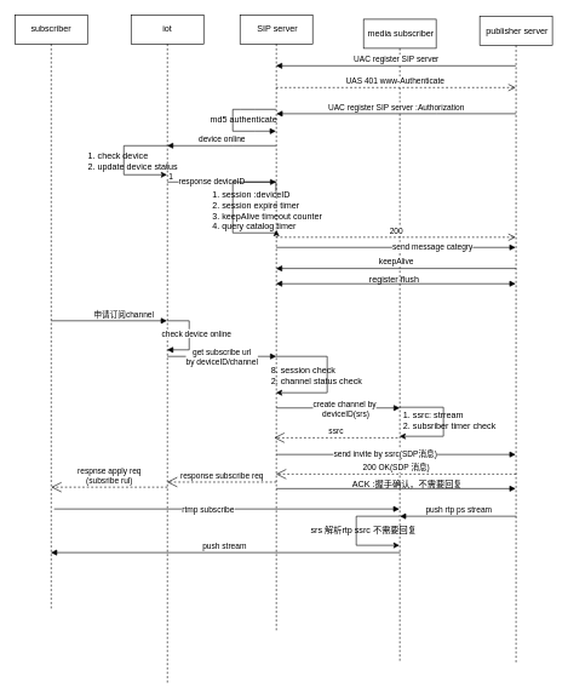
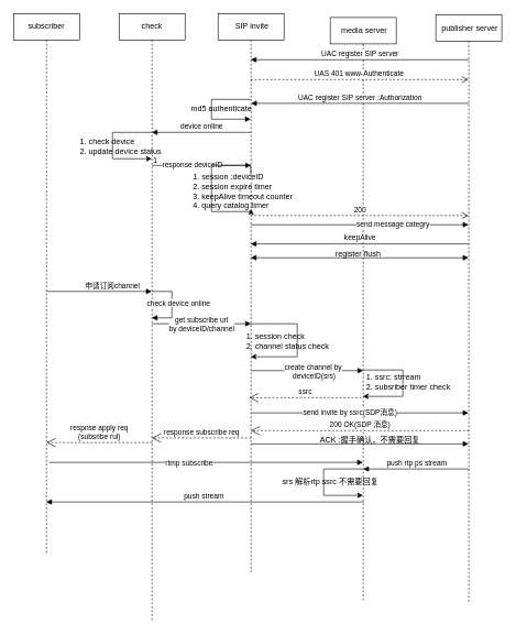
  <mxCell id="0" />
  <mxCell id="1" parent="0" />
  <mxCell id="2" value="subscriber" style="shape=umlLifeline;perimeter=lifelinePerimeter;whiteSpace=wrap;html=1;container=1;collapsible=0;recursiveResize=0;outlineConnect=0;" parent="1" vertex="1"><mxGeometry x="20" y="20" width="100" height="820" as="geometry" /></mxCell>
  <mxCell id="3" value="申请订阅channel" style="html=1;verticalAlign=bottom;endArrow=block;rounded=0;" parent="2" edge="1"><mxGeometry x="0.254" width="80" relative="1" as="geometry"><mxPoint x="50" y="421" as="sourcePoint" /><mxPoint x="209.5" y="421" as="targetPoint" /><mxPoint as="offset" /></mxGeometry></mxCell>
- <mxCell id="4" value="&amp;nbsp;SIP server" style="shape=umlLifeline;perimeter=lifelinePerimeter;whiteSpace=wrap;html=1;container=1;collapsible=0;recursiveResize=0;outlineConnect=0;" parent="1" vertex="1"><mxGeometry x="330" y="20" width="100" height="850" as="geometry" /></mxCell>
+ <mxCell id="4" value="&amp;nbsp;SIP invite" style="shape=umlLifeline;perimeter=lifelinePerimeter;whiteSpace=wrap;html=1;container=1;collapsible=0;recursiveResize=0;outlineConnect=0;" parent="1" vertex="1"><mxGeometry x="330" y="20" width="100" height="850" as="geometry" /></mxCell>
  <mxCell id="5" value="md5 authenticate" style="text;html=1;align=center;verticalAlign=middle;resizable=0;points=[];autosize=1;strokeColor=none;fillColor=none;" vertex="1" parent="4"><mxGeometry x="-50" y="134" width="110" height="20" as="geometry" /></mxCell>
  <mxCell id="6" value="" style="endArrow=block;endFill=1;html=1;edgeStyle=orthogonalEdgeStyle;align=left;verticalAlign=top;rounded=0;" edge="1" parent="4"><mxGeometry x="-1" relative="1" as="geometry"><mxPoint x="-100" y="230" as="sourcePoint" /><mxPoint x="50" y="230" as="targetPoint" /></mxGeometry></mxCell>
  <mxCell id="7" value="1" style="edgeLabel;resizable=0;html=1;align=left;verticalAlign=bottom;" connectable="0" vertex="1" parent="6"><mxGeometry x="-1" relative="1" as="geometry" /></mxCell>
  <mxCell id="8" value="response deviceID" style="edgeLabel;html=1;align=center;verticalAlign=middle;resizable=0;points=[];" vertex="1" connectable="0" parent="6"><mxGeometry x="-0.2" y="2" relative="1" as="geometry"><mxPoint as="offset" /></mxGeometry></mxCell>
  <mxCell id="9" value="" style="html=1;verticalAlign=bottom;endArrow=block;rounded=0;" edge="1" parent="4"><mxGeometry width="80" relative="1" as="geometry"><mxPoint x="-100" y="470" as="sourcePoint" /><mxPoint x="50" y="470" as="targetPoint" /></mxGeometry></mxCell>
  <mxCell id="10" value="get subscribe url &lt;br&gt;by deviceID/channel" style="edgeLabel;html=1;align=center;verticalAlign=middle;resizable=0;points=[];" vertex="1" connectable="0" parent="9"><mxGeometry x="-0.208" relative="1" as="geometry"><mxPoint x="15" as="offset" /></mxGeometry></mxCell>
  <mxCell id="11" value="response subscribe req" style="endArrow=open;endSize=12;dashed=1;html=1;rounded=0;verticalAlign=bottom;" edge="1" parent="4"><mxGeometry width="160" relative="1" as="geometry"><mxPoint x="50" y="643" as="sourcePoint" /><mxPoint x="-100.5" y="643" as="targetPoint" /><Array as="points"><mxPoint x="-39.5" y="643" /></Array></mxGeometry></mxCell>
- <mxCell id="12" value="&amp;nbsp;media subscriber" style="shape=umlLifeline;perimeter=lifelinePerimeter;whiteSpace=wrap;html=1;container=1;collapsible=0;recursiveResize=0;outlineConnect=0;" parent="1" vertex="1"><mxGeometry x="500" y="26" width="100" height="884" as="geometry" /></mxCell>
+ <mxCell id="12" value="&amp;nbsp;media server" style="shape=umlLifeline;perimeter=lifelinePerimeter;whiteSpace=wrap;html=1;container=1;collapsible=0;recursiveResize=0;outlineConnect=0;" parent="1" vertex="1"><mxGeometry x="500" y="26" width="100" height="884" as="geometry" /></mxCell>
  <mxCell id="13" value="UAC register SIP server :Authorization" style="html=1;verticalAlign=bottom;endArrow=block;rounded=0;" parent="12" edge="1"><mxGeometry width="80" relative="1" as="geometry"><mxPoint x="210" y="130" as="sourcePoint" /><mxPoint x="-120" y="130" as="targetPoint" /><Array as="points"><mxPoint x="100.5" y="130" /></Array></mxGeometry></mxCell>
  <mxCell id="14" value="" style="html=1;verticalAlign=bottom;endArrow=block;rounded=0;" edge="1" parent="12"><mxGeometry width="80" relative="1" as="geometry"><mxPoint x="-120" y="535" as="sourcePoint" /><mxPoint x="50" y="535" as="targetPoint" /></mxGeometry></mxCell>
  <mxCell id="15" value="create channel by&lt;br&gt;&amp;nbsp;deviceID(srs)" style="edgeLabel;html=1;align=center;verticalAlign=middle;resizable=0;points=[];" vertex="1" connectable="0" parent="14"><mxGeometry x="0.099" y="-1" relative="1" as="geometry"><mxPoint as="offset" /></mxGeometry></mxCell>
  <mxCell id="16" value="" style="edgeStyle=segmentEdgeStyle;endArrow=classic;html=1;rounded=0;verticalAlign=bottom;" edge="1" parent="12"><mxGeometry width="50" height="50" relative="1" as="geometry"><mxPoint x="49.5" y="684" as="sourcePoint" /><mxPoint x="49.5" y="724" as="targetPoint" /><Array as="points"><mxPoint x="-10" y="684" /><mxPoint x="-10" y="724" /></Array></mxGeometry></mxCell>
  <mxCell id="17" value="push stream&amp;nbsp;" style="html=1;verticalAlign=bottom;endArrow=block;rounded=0;" edge="1" parent="12" target="2"><mxGeometry width="80" relative="1" as="geometry"><mxPoint x="50.5" y="734" as="sourcePoint" /><mxPoint x="-280" y="734" as="targetPoint" /></mxGeometry></mxCell>
  <mxCell id="18" value="" style="html=1;verticalAlign=bottom;endArrow=block;rounded=0;" edge="1" parent="12"><mxGeometry width="80" relative="1" as="geometry"><mxPoint x="-120" y="314" as="sourcePoint" /><mxPoint x="209.5" y="314" as="targetPoint" /></mxGeometry></mxCell>
  <mxCell id="19" value="send message categry" style="edgeLabel;html=1;align=center;verticalAlign=middle;resizable=0;points=[];" vertex="1" connectable="0" parent="18"><mxGeometry x="0.301" y="2" relative="1" as="geometry"><mxPoint as="offset" /></mxGeometry></mxCell>
  <mxCell id="20" value="&amp;nbsp;publisher server" style="shape=umlLifeline;perimeter=lifelinePerimeter;whiteSpace=wrap;html=1;container=1;collapsible=0;recursiveResize=0;outlineConnect=0;" parent="1" vertex="1"><mxGeometry x="660" y="22" width="100" height="890" as="geometry" /></mxCell>
  <mxCell id="21" value="keepAlive" style="html=1;verticalAlign=bottom;endArrow=block;rounded=0;" edge="1" parent="20"><mxGeometry width="80" relative="1" as="geometry"><mxPoint x="50" y="347" as="sourcePoint" /><mxPoint x="-280.5" y="347" as="targetPoint" /></mxGeometry></mxCell>
  <mxCell id="22" value="200 OK(SDP 消息)" style="endArrow=open;endSize=12;dashed=1;html=1;rounded=0;verticalAlign=bottom;" edge="1" parent="20" target="4"><mxGeometry width="160" relative="1" as="geometry"><mxPoint x="50" y="630" as="sourcePoint" /><mxPoint x="-120" y="630" as="targetPoint" /><Array as="points"><mxPoint x="-39.5" y="630" /></Array></mxGeometry></mxCell>
  <mxCell id="23" value="" style="html=1;verticalAlign=bottom;endArrow=block;rounded=0;" edge="1" parent="20"><mxGeometry width="80" relative="1" as="geometry"><mxPoint x="-280" y="650" as="sourcePoint" /><mxPoint x="49.5" y="650" as="targetPoint" /></mxGeometry></mxCell>
- <mxCell id="24" value="iot" style="shape=umlLifeline;perimeter=lifelinePerimeter;whiteSpace=wrap;html=1;container=1;collapsible=0;recursiveResize=0;outlineConnect=0;" parent="1" vertex="1"><mxGeometry x="180" y="20" width="100" height="920" as="geometry" /></mxCell>
+ <mxCell id="24" value="check" style="shape=umlLifeline;perimeter=lifelinePerimeter;whiteSpace=wrap;html=1;container=1;collapsible=0;recursiveResize=0;outlineConnect=0;" parent="1" vertex="1"><mxGeometry x="180" y="20" width="100" height="920" as="geometry" /></mxCell>
  <mxCell id="25" value="" style="html=1;verticalAlign=bottom;endArrow=block;rounded=0;" parent="24" edge="1"><mxGeometry x="-0.005" y="10" width="80" relative="1" as="geometry"><mxPoint x="50" y="421" as="sourcePoint" /><mxPoint x="49.5" y="461" as="targetPoint" /><Array as="points"><mxPoint x="80" y="421" /><mxPoint x="80" y="461" /></Array><mxPoint as="offset" /></mxGeometry></mxCell>
  <mxCell id="26" value="" style="edgeStyle=segmentEdgeStyle;endArrow=classic;html=1;rounded=0;" edge="1" parent="24"><mxGeometry width="50" height="50" relative="1" as="geometry"><mxPoint x="49.5" y="180" as="sourcePoint" /><mxPoint x="49.5" y="220" as="targetPoint" /><Array as="points"><mxPoint x="-10" y="180" /><mxPoint x="-10" y="220" /></Array></mxGeometry></mxCell>
  <mxCell id="27" value="respnse apply req&lt;br&gt;(subsribe rul)" style="endArrow=open;endSize=12;dashed=1;html=1;rounded=0;verticalAlign=bottom;" edge="1" parent="24"><mxGeometry width="160" relative="1" as="geometry"><mxPoint x="50" y="650" as="sourcePoint" /><mxPoint x="-110" y="650" as="targetPoint" /><Array as="points"><mxPoint x="-39.5" y="650" /></Array></mxGeometry></mxCell>
  <mxCell id="28" value="&lt;span style=&quot;font-size: 11px ; background-color: rgb(255 , 255 , 255)&quot;&gt;check device online&lt;/span&gt;" style="text;html=1;align=center;verticalAlign=middle;resizable=0;points=[];autosize=1;strokeColor=none;fillColor=none;" parent="1" vertex="1"><mxGeometry x="210" y="449" width="120" height="20" as="geometry" /></mxCell>
  <mxCell id="29" value="UAC register SIP server" style="html=1;verticalAlign=bottom;endArrow=block;rounded=0;" parent="1" source="20" target="4" edge="1"><mxGeometry width="80" relative="1" as="geometry"><mxPoint x="710" y="80" as="sourcePoint" /><mxPoint x="790" y="80" as="targetPoint" /><Array as="points"><mxPoint x="600" y="90" /></Array></mxGeometry></mxCell>
  <mxCell id="30" value="UAS 401 www-Authenticate&amp;nbsp;" style="html=1;verticalAlign=bottom;endArrow=open;dashed=1;endSize=8;rounded=0;" parent="1" source="4" target="20" edge="1"><mxGeometry relative="1" as="geometry"><mxPoint x="460" y="110" as="sourcePoint" /><mxPoint x="380" y="110" as="targetPoint" /><Array as="points"><mxPoint x="540" y="120" /></Array></mxGeometry></mxCell>
  <mxCell id="31" value="" style="html=1;verticalAlign=bottom;endArrow=block;rounded=0;" edge="1" parent="1" source="4" target="4"><mxGeometry width="80" relative="1" as="geometry"><mxPoint x="330" y="170" as="sourcePoint" /><mxPoint x="410" y="170" as="targetPoint" /><Array as="points"><mxPoint x="350" y="150" /><mxPoint x="330" y="150" /><mxPoint x="320" y="150" /><mxPoint x="320" y="160" /><mxPoint x="320" y="170" /><mxPoint x="320" y="180" /><mxPoint x="350" y="180" /></Array></mxGeometry></mxCell>
  <mxCell id="32" value="" style="edgeStyle=segmentEdgeStyle;endArrow=classic;html=1;rounded=0;" edge="1" parent="1"><mxGeometry width="50" height="50" relative="1" as="geometry"><mxPoint x="379.5" y="264" as="sourcePoint" /><mxPoint x="380" y="316" as="targetPoint" /><Array as="points"><mxPoint x="380" y="250" /><mxPoint x="320" y="250" /><mxPoint x="320" y="320" /><mxPoint x="380" y="320" /></Array></mxGeometry></mxCell>
  <mxCell id="33" value="1. session :deviceID&lt;br&gt;2. session expire timer&lt;br&gt;3. keepAlive timeout counter&lt;br&gt;4. query catalog timer" style="text;html=1;align=left;verticalAlign=middle;resizable=0;points=[];autosize=1;strokeColor=none;fillColor=none;" vertex="1" parent="1"><mxGeometry x="290" y="259" width="170" height="60" as="geometry" /></mxCell>
  <mxCell id="34" value="device online" style="html=1;verticalAlign=bottom;endArrow=block;rounded=0;" edge="1" parent="1"><mxGeometry width="80" relative="1" as="geometry"><mxPoint x="379.5" y="200" as="sourcePoint" /><mxPoint x="229.5" y="200" as="targetPoint" /><Array as="points"><mxPoint x="320" y="200" /></Array></mxGeometry></mxCell>
  <mxCell id="35" value="1. check device&lt;br&gt;2. update device status" style="text;html=1;align=left;verticalAlign=middle;resizable=0;points=[];autosize=1;strokeColor=none;fillColor=none;" vertex="1" parent="1"><mxGeometry x="119" y="206" width="140" height="30" as="geometry" /></mxCell>
  <mxCell id="36" value="200" style="html=1;verticalAlign=bottom;endArrow=open;dashed=1;endSize=8;rounded=0;" edge="1" parent="1"><mxGeometry relative="1" as="geometry"><mxPoint x="379.5" y="326" as="sourcePoint" /><mxPoint x="709.5" y="326" as="targetPoint" /><Array as="points"><mxPoint x="420" y="326" /></Array></mxGeometry></mxCell>
  <mxCell id="37" value="" style="endArrow=block;startArrow=block;endFill=1;startFill=1;html=1;rounded=0;verticalAlign=bottom;" edge="1" parent="1"><mxGeometry width="160" relative="1" as="geometry"><mxPoint x="379.5" y="390" as="sourcePoint" /><mxPoint x="709.5" y="390" as="targetPoint" /><Array as="points"><mxPoint x="560" y="390" /></Array></mxGeometry></mxCell>
  <mxCell id="38" value="register flush" style="text;html=1;align=center;verticalAlign=middle;resizable=0;points=[];autosize=1;strokeColor=none;fillColor=none;" vertex="1" parent="1"><mxGeometry x="502" y="374" width="80" height="20" as="geometry" /></mxCell>
- <mxCell id="39" value="8. session check&lt;br&gt;2. channel status check" style="text;html=1;align=left;verticalAlign=middle;resizable=0;points=[];autosize=1;strokeColor=none;fillColor=none;" vertex="1" parent="1"><mxGeometry x="371" y="501" width="140" height="30" as="geometry" /></mxCell>
+ <mxCell id="39" value="1. session check&lt;br&gt;2. channel status check" style="text;html=1;align=left;verticalAlign=middle;resizable=0;points=[];autosize=1;strokeColor=none;fillColor=none;" vertex="1" parent="1"><mxGeometry x="371" y="501" width="140" height="30" as="geometry" /></mxCell>
  <mxCell id="40" value="" style="html=1;verticalAlign=bottom;endArrow=block;rounded=0;" edge="1" parent="1"><mxGeometry width="80" relative="1" as="geometry"><mxPoint x="380" y="625" as="sourcePoint" /><mxPoint x="709.5" y="625" as="targetPoint" /></mxGeometry></mxCell>
  <mxCell id="41" value="send invite by ssrc(SDP消息)" style="edgeLabel;html=1;align=center;verticalAlign=middle;resizable=0;points=[];" vertex="1" connectable="0" parent="40"><mxGeometry x="-0.093" y="2" relative="1" as="geometry"><mxPoint as="offset" /></mxGeometry></mxCell>
  <mxCell id="42" value="ssrc" style="endArrow=open;endSize=12;dashed=1;html=1;rounded=0;verticalAlign=bottom;" edge="1" parent="1"><mxGeometry width="160" relative="1" as="geometry"><mxPoint x="547" y="602" as="sourcePoint" /><mxPoint x="377" y="602" as="targetPoint" /><Array as="points"><mxPoint x="457.5" y="602" /></Array></mxGeometry></mxCell>
  <mxCell id="43" value="" style="edgeStyle=segmentEdgeStyle;endArrow=classic;html=1;rounded=0;verticalAlign=bottom;" edge="1" parent="1" source="4" target="4"><mxGeometry width="50" height="50" relative="1" as="geometry"><mxPoint x="509.5" y="530" as="sourcePoint" /><mxPoint x="390" y="560" as="targetPoint" /><Array as="points"><mxPoint x="450" y="490" /><mxPoint x="450" y="540" /></Array></mxGeometry></mxCell>
  <mxCell id="44" value="" style="edgeStyle=segmentEdgeStyle;endArrow=classic;html=1;rounded=0;verticalAlign=bottom;" edge="1" parent="1" source="12" target="12"><mxGeometry width="50" height="50" relative="1" as="geometry"><mxPoint x="560" y="560" as="sourcePoint" /><mxPoint x="560" y="600" as="targetPoint" /><Array as="points"><mxPoint x="610" y="560" /><mxPoint x="610" y="600" /></Array></mxGeometry></mxCell>
  <mxCell id="45" value="1. ssrc: strream&lt;br&gt;2. subsriber timer check" style="text;html=1;align=left;verticalAlign=middle;resizable=0;points=[];autosize=1;strokeColor=none;fillColor=none;" vertex="1" parent="1"><mxGeometry x="553" y="564" width="140" height="30" as="geometry" /></mxCell>
  <mxCell id="46" value="ACK :握手确认，不需要回复" style="text;html=1;align=center;verticalAlign=middle;resizable=0;points=[];autosize=1;strokeColor=none;fillColor=none;" vertex="1" parent="1"><mxGeometry x="475" y="657" width="170" height="20" as="geometry" /></mxCell>
  <mxCell id="47" value="push rtp ps stream" style="html=1;verticalAlign=bottom;endArrow=block;rounded=0;" edge="1" parent="1"><mxGeometry width="80" relative="1" as="geometry"><mxPoint x="710.5" y="710" as="sourcePoint" /><mxPoint x="550" y="710" as="targetPoint" /></mxGeometry></mxCell>
  <mxCell id="48" value="srs 解析rtp ssrc 不需要回复" style="text;html=1;align=center;verticalAlign=middle;resizable=0;points=[];autosize=1;strokeColor=none;fillColor=none;" vertex="1" parent="1"><mxGeometry x="415" y="720" width="170" height="20" as="geometry" /></mxCell>
  <mxCell id="49" value="" style="html=1;verticalAlign=bottom;endArrow=block;rounded=0;" edge="1" parent="1" target="12"><mxGeometry width="80" relative="1" as="geometry"><mxPoint x="74" y="700" as="sourcePoint" /><mxPoint x="403.5" y="700" as="targetPoint" /></mxGeometry></mxCell>
  <mxCell id="50" value="rtmp subscribe" style="edgeLabel;html=1;align=center;verticalAlign=middle;resizable=0;points=[];" vertex="1" connectable="0" parent="49"><mxGeometry x="-0.111" y="-1" relative="1" as="geometry"><mxPoint as="offset" /></mxGeometry></mxCell>
